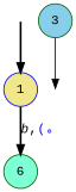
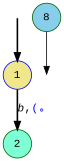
  digraph {
    fontname="Liberation Mono"
    rankdir=TB
    node [fontname="Liberation Mono" shape=circle style=filled]
    edge [fontname="Liberation Mono" style=bold]
    Q0 [fixedsize=true height=0 style=invisible width=0]
    n2 [color=blue fillcolor=khaki label=1]
-   n3 [color=darkgreen fillcolor=aquamarine label=6]
+   n3 [color=darkgreen fillcolor=aquamarine label=2]
    Q1 [fixedsize=true height=0 style=invisible width=0]
-   n5 [color=darkgreen fillcolor=skyblue label=3]
+   n5 [color=darkgreen fillcolor=skyblue label=8]
    Q0 -> n2
    n2 -> n3 [label=<<i>b</i>,<FONT COLOR="blue">(₀</FONT>>]
    n5 -> Q1 [style=solid]
  }
